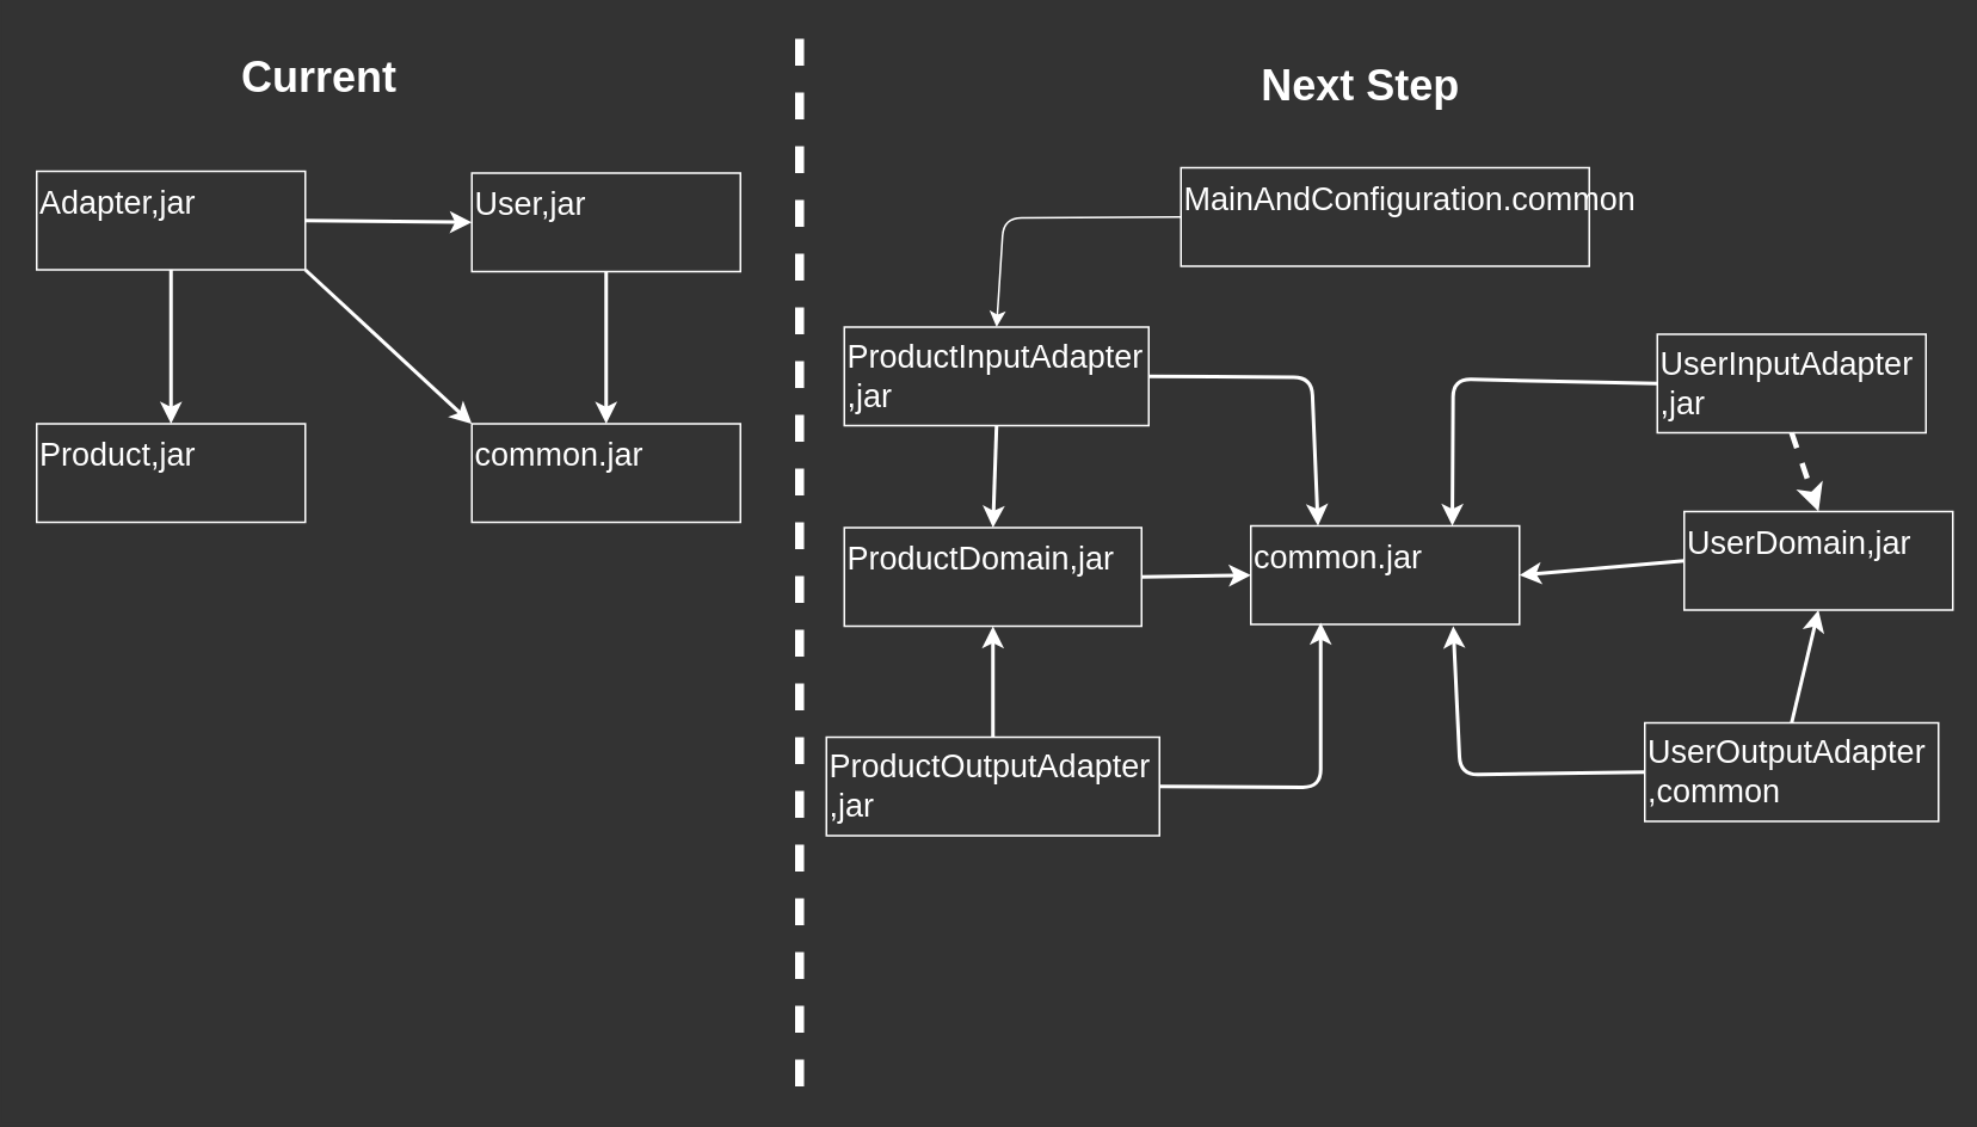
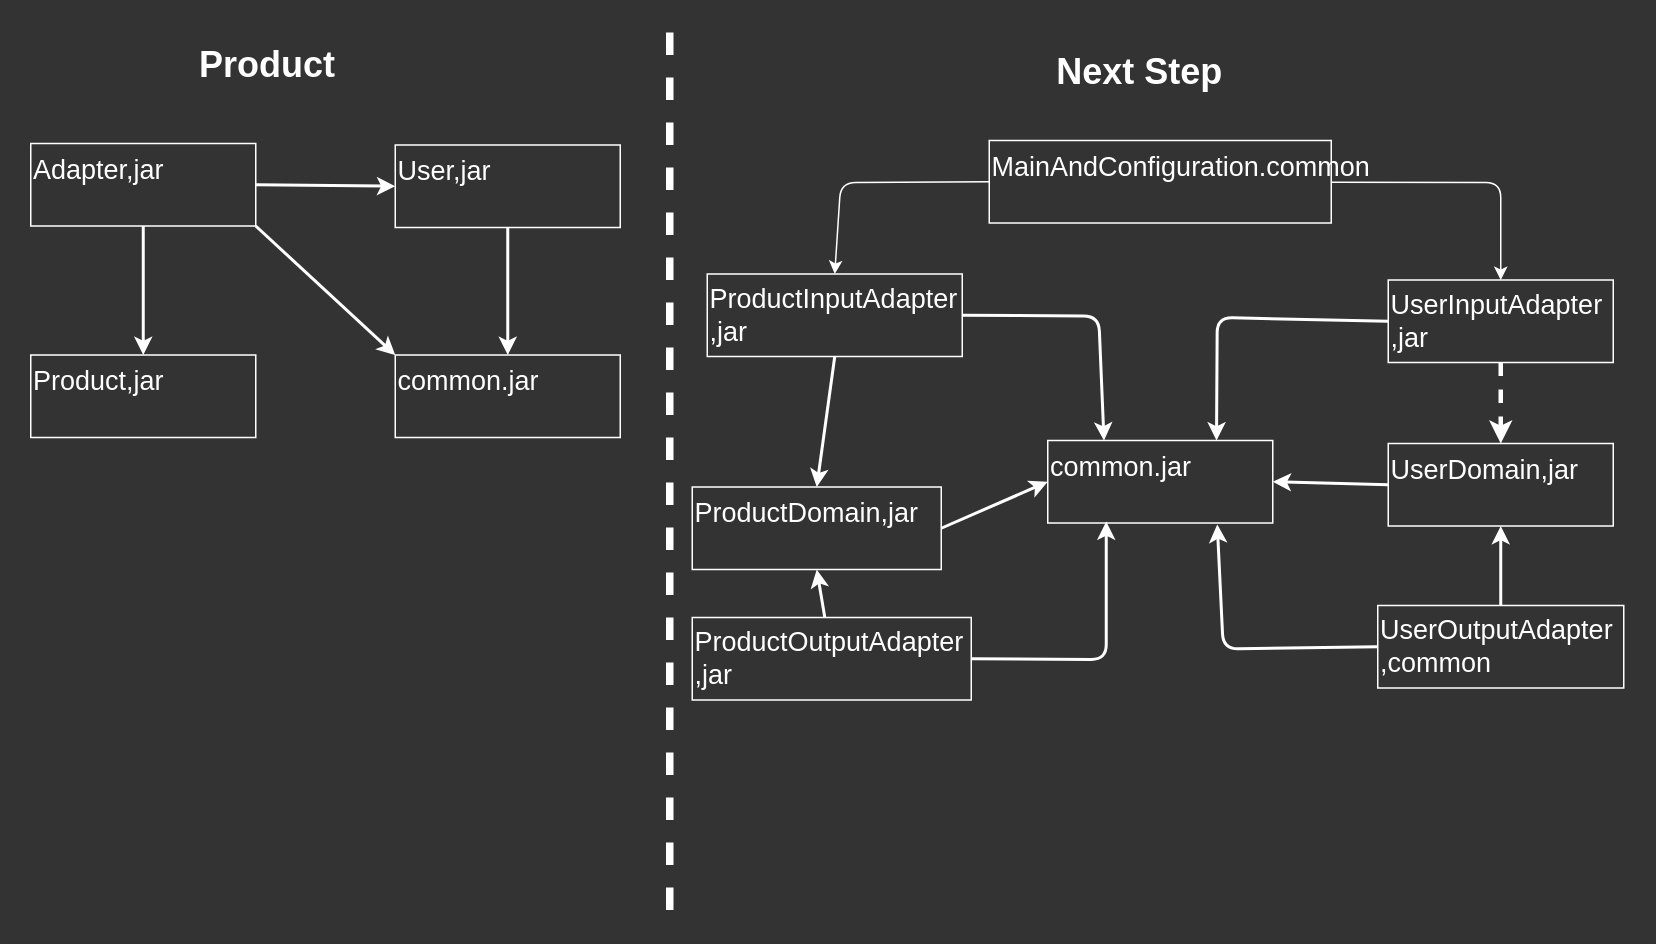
  <mxCell id="0" />
  <mxCell id="1" parent="0" />
  <mxCell id="2" style="edgeStyle=none;html=1;labelBackgroundColor=none;strokeColor=#FFFFFF;strokeWidth=2;entryX=0;entryY=0.5;entryDx=0;entryDy=0;exitX=1;exitY=0.5;exitDx=0;exitDy=0;" parent="1" source="3" target="4" edge="1"><mxGeometry relative="1" as="geometry"><mxPoint x="467.615" y="288" as="targetPoint" /><mxPoint x="215" y="191.5" as="sourcePoint" /></mxGeometry></mxCell>
  <mxCell id="3" value="Adapter,jar" style="rounded=0;fillColor=none;strokeColor=#FFFFFF;fontColor=#FFFFFF;fontSize=18;align=left;verticalAlign=top;" parent="1" vertex="1"><mxGeometry x="20" y="95" width="150" height="55" as="geometry" /></mxCell>
  <mxCell id="4" value="User,jar" style="rounded=0;fillColor=none;strokeColor=#FFFFFF;fontColor=#FFFFFF;fontSize=18;align=left;verticalAlign=top;" parent="1" vertex="1"><mxGeometry x="263" y="96" width="150" height="55" as="geometry" /></mxCell>
  <mxCell id="5" value="Product,jar" style="rounded=0;fillColor=none;strokeColor=#FFFFFF;fontColor=#FFFFFF;fontSize=18;align=left;verticalAlign=top;" parent="1" vertex="1"><mxGeometry x="20" y="236" width="150" height="55" as="geometry" /></mxCell>
  <mxCell id="6" style="edgeStyle=none;html=1;labelBackgroundColor=none;strokeColor=#FFFFFF;strokeWidth=2;entryX=0.5;entryY=0;entryDx=0;entryDy=0;exitX=0.5;exitY=1;exitDx=0;exitDy=0;" parent="1" source="3" target="5" edge="1"><mxGeometry relative="1" as="geometry"><mxPoint x="592" y="299" as="targetPoint" /><mxPoint x="136" y="405" as="sourcePoint" /></mxGeometry></mxCell>
  <mxCell id="7" value="common.jar" style="rounded=0;fillColor=none;strokeColor=#FFFFFF;fontColor=#FFFFFF;fontSize=18;align=left;verticalAlign=top;" parent="1" vertex="1"><mxGeometry x="263" y="236" width="150" height="55" as="geometry" /></mxCell>
  <mxCell id="8" style="edgeStyle=none;html=1;labelBackgroundColor=none;strokeColor=#FFFFFF;strokeWidth=2;entryX=0.5;entryY=0;entryDx=0;entryDy=0;exitX=0.5;exitY=1;exitDx=0;exitDy=0;" parent="1" source="4" target="7" edge="1"><mxGeometry relative="1" as="geometry"><mxPoint x="848" y="743" as="targetPoint" /><mxPoint x="694" y="591" as="sourcePoint" /></mxGeometry></mxCell>
  <mxCell id="9" style="edgeStyle=none;html=1;labelBackgroundColor=none;strokeColor=#FFFFFF;strokeWidth=2;entryX=0;entryY=0;entryDx=0;entryDy=0;exitX=1;exitY=1;exitDx=0;exitDy=0;" parent="1" source="3" target="7" edge="1"><mxGeometry relative="1" as="geometry"><mxPoint x="464" y="724" as="targetPoint" /><mxPoint x="459" y="522" as="sourcePoint" /></mxGeometry></mxCell>
  <mxCell id="10" style="edgeStyle=none;html=1;labelBackgroundColor=none;strokeColor=#FFFFFF;strokeWidth=3;entryX=0.5;entryY=0;entryDx=0;entryDy=0;exitX=0.5;exitY=1;exitDx=0;exitDy=0;dashed=1;" edge="1" parent="1" source="12" target="14"><mxGeometry relative="1" as="geometry"><mxPoint x="982.615" y="496" as="targetPoint" /><mxPoint x="730" y="399.5" as="sourcePoint" /></mxGeometry></mxCell>
  <mxCell id="11" style="edgeStyle=none;html=1;exitX=0;exitY=0.5;exitDx=0;exitDy=0;entryX=0.75;entryY=0;entryDx=0;entryDy=0;strokeColor=#FFFFFF;strokeWidth=2;" edge="1" parent="1" source="12" target="18"><mxGeometry relative="1" as="geometry"><Array as="points"><mxPoint x="811" y="211" /></Array></mxGeometry></mxCell>
  <mxCell id="12" value="UserInputAdapter ,jar" style="rounded=0;fillColor=none;strokeColor=#FFFFFF;fontColor=#FFFFFF;fontSize=18;align=left;verticalAlign=top;whiteSpace=wrap;" vertex="1" parent="1"><mxGeometry x="925" y="186" width="150" height="55" as="geometry" /></mxCell>
  <mxCell id="13" style="edgeStyle=none;html=1;exitX=0;exitY=0.5;exitDx=0;exitDy=0;entryX=1;entryY=0.5;entryDx=0;entryDy=0;strokeColor=#FFFFFF;strokeWidth=2;" edge="1" parent="1" source="14" target="18"><mxGeometry relative="1" as="geometry" /></mxCell>
- <mxCell id="14" value="UserDomain,jar" style="rounded=0;fillColor=none;strokeColor=#FFFFFF;fontColor=#FFFFFF;fontSize=18;align=left;verticalAlign=top;" vertex="1" parent="1"><mxGeometry x="940" y="285" width="150" height="55" as="geometry" /></mxCell>
+ <mxCell id="14" value="UserDomain,jar" style="rounded=0;fillColor=none;strokeColor=#FFFFFF;fontColor=#FFFFFF;fontSize=18;align=left;verticalAlign=top;" vertex="1" parent="1"><mxGeometry x="925" y="295" width="150" height="55" as="geometry" /></mxCell>
  <mxCell id="15" style="edgeStyle=none;html=1;exitX=1;exitY=0.5;exitDx=0;exitDy=0;entryX=0;entryY=0.5;entryDx=0;entryDy=0;strokeColor=#FFFFFF;strokeWidth=2;" edge="1" parent="1" source="16" target="18"><mxGeometry relative="1" as="geometry" /></mxCell>
- <mxCell id="16" value="ProductDomain,jar" style="rounded=0;fillColor=none;strokeColor=#FFFFFF;fontColor=#FFFFFF;fontSize=18;align=left;verticalAlign=top;" vertex="1" parent="1"><mxGeometry x="471" y="294" width="166" height="55" as="geometry" /></mxCell>
+ <mxCell id="16" value="ProductDomain,jar" style="rounded=0;fillColor=none;strokeColor=#FFFFFF;fontColor=#FFFFFF;fontSize=18;align=left;verticalAlign=top;" vertex="1" parent="1"><mxGeometry x="461" y="324" width="166" height="55" as="geometry" /></mxCell>
  <mxCell id="17" style="edgeStyle=none;html=1;labelBackgroundColor=none;strokeColor=#FFFFFF;strokeWidth=2;entryX=0.5;entryY=0;entryDx=0;entryDy=0;exitX=0.5;exitY=1;exitDx=0;exitDy=0;" edge="1" parent="1" source="20" target="16"><mxGeometry relative="1" as="geometry"><mxPoint x="1048" y="376" as="targetPoint" /><mxPoint x="592" y="482" as="sourcePoint" /></mxGeometry></mxCell>
  <mxCell id="18" value="common.jar" style="rounded=0;fillColor=none;strokeColor=#FFFFFF;fontColor=#FFFFFF;fontSize=18;align=left;verticalAlign=top;" vertex="1" parent="1"><mxGeometry x="698" y="293" width="150" height="55" as="geometry" /></mxCell>
  <mxCell id="19" style="edgeStyle=none;html=1;exitX=1;exitY=0.5;exitDx=0;exitDy=0;entryX=0.25;entryY=0;entryDx=0;entryDy=0;strokeColor=#FFFFFF;strokeWidth=2;" edge="1" parent="1" source="20" target="18"><mxGeometry relative="1" as="geometry"><Array as="points"><mxPoint x="732" y="210" /></Array></mxGeometry></mxCell>
  <mxCell id="20" value="ProductInputAdapter ,jar" style="rounded=0;fillColor=none;strokeColor=#FFFFFF;fontColor=#FFFFFF;fontSize=18;align=left;verticalAlign=top;whiteSpace=wrap;" vertex="1" parent="1"><mxGeometry x="471" y="182" width="170" height="55" as="geometry" /></mxCell>
  <mxCell id="21" style="edgeStyle=none;html=1;labelBackgroundColor=none;strokeColor=#FFFFFF;strokeWidth=5;exitX=0.5;exitY=1;exitDx=0;exitDy=0;endArrow=none;endFill=0;dashed=1;" edge="1" parent="1"><mxGeometry relative="1" as="geometry"><mxPoint x="446" y="607" as="targetPoint" /><mxPoint x="446" y="21" as="sourcePoint" /></mxGeometry></mxCell>
- <mxCell id="22" value="Current" style="text;strokeColor=none;fillColor=none;fontSize=24;fontStyle=1;verticalAlign=middle;align=center;fontColor=#FFFFFF;" vertex="1" parent="1"><mxGeometry x="128" y="20" width="100" height="40" as="geometry" /></mxCell>
+ <mxCell id="22" value="Product" style="text;strokeColor=none;fillColor=none;fontSize=24;fontStyle=1;verticalAlign=middle;align=center;fontColor=#FFFFFF;" vertex="1" parent="1"><mxGeometry x="128" y="20" width="100" height="40" as="geometry" /></mxCell>
  <mxCell id="23" value="Next Step" style="text;strokeColor=none;fillColor=none;fontSize=24;fontStyle=1;verticalAlign=middle;align=center;fontColor=#FFFFFF;" vertex="1" parent="1"><mxGeometry x="622" y="20" width="275" height="49.2" as="geometry" /></mxCell>
  <mxCell id="24" value="" style="edgeStyle=none;entryX=0.5;entryY=0;entryDx=0;entryDy=0;exitX=0;exitY=0.5;exitDx=0;exitDy=0;labelBackgroundColor=none;strokeColor=#FFFFFF;" edge="1" parent="1" source="26" target="20"><mxGeometry relative="1" as="geometry"><mxPoint x="556" y="202" as="targetPoint" /><Array as="points"><mxPoint x="560" y="121" /></Array></mxGeometry></mxCell>
+ <mxCell id="25" value="" style="edgeStyle=none;entryX=0.5;entryY=0;entryDx=0;entryDy=0;labelBackgroundColor=none;strokeColor=#FFFFFF;" edge="1" parent="1" source="26" target="12"><mxGeometry relative="1" as="geometry"><mxPoint x="1000" y="206" as="targetPoint" /><Array as="points"><mxPoint x="1000" y="121" /></Array></mxGeometry></mxCell>
  <mxCell id="26" value="MainAndConfiguration.common" style="rounded=0;fillColor=none;strokeColor=#FFFFFF;fontColor=#FFFFFF;fontSize=18;align=left;verticalAlign=top;" vertex="1" parent="1"><mxGeometry x="659" y="93" width="228" height="55" as="geometry" /></mxCell>
  <mxCell id="27" style="edgeStyle=none;html=1;entryX=0.5;entryY=1;entryDx=0;entryDy=0;labelBackgroundColor=none;strokeColor=#FFFFFF;strokeWidth=2;" edge="1" parent="1" source="29" target="16"><mxGeometry relative="1" as="geometry" /></mxCell>
  <mxCell id="28" style="edgeStyle=none;html=1;exitX=1;exitY=0.5;exitDx=0;exitDy=0;strokeColor=#FFFFFF;strokeWidth=2;" edge="1" parent="1" source="29"><mxGeometry relative="1" as="geometry"><mxPoint x="737" y="347" as="targetPoint" /><Array as="points"><mxPoint x="737" y="439" /></Array></mxGeometry></mxCell>
  <mxCell id="29" value="ProductOutputAdapter ,jar" style="rounded=0;fillColor=none;strokeColor=#FFFFFF;fontColor=#FFFFFF;fontSize=18;align=left;verticalAlign=top;whiteSpace=wrap;" vertex="1" parent="1"><mxGeometry x="461" y="411" width="186" height="55" as="geometry" /></mxCell>
  <mxCell id="30" value="UserOutputAdapter ,common" style="rounded=0;fillColor=none;strokeColor=#FFFFFF;fontColor=#FFFFFF;fontSize=18;align=left;verticalAlign=top;whiteSpace=wrap;" vertex="1" parent="1"><mxGeometry x="918" y="403" width="164" height="55" as="geometry" /></mxCell>
  <mxCell id="31" style="edgeStyle=none;html=1;exitX=0.5;exitY=0;exitDx=0;exitDy=0;entryX=0.5;entryY=1;entryDx=0;entryDy=0;strokeColor=#FFFFFF;strokeWidth=2;" edge="1" parent="1" source="30" target="14"><mxGeometry relative="1" as="geometry"><mxPoint x="935" y="365" as="sourcePoint" /><mxPoint x="858" y="338" as="targetPoint" /></mxGeometry></mxCell>
  <mxCell id="32" style="edgeStyle=none;html=1;exitX=0;exitY=0.5;exitDx=0;exitDy=0;strokeColor=#FFFFFF;strokeWidth=2;" edge="1" parent="1" source="30"><mxGeometry relative="1" as="geometry"><mxPoint x="811" y="349" as="targetPoint" /><Array as="points"><mxPoint x="815" y="432" /></Array></mxGeometry></mxCell>
